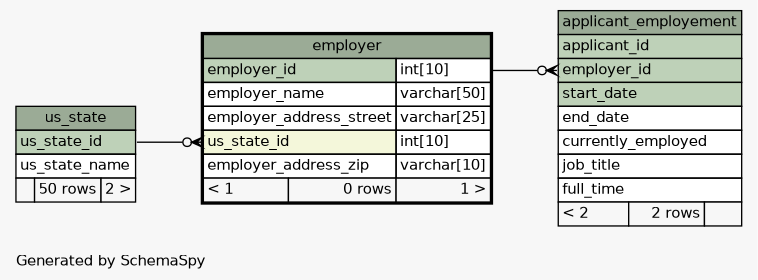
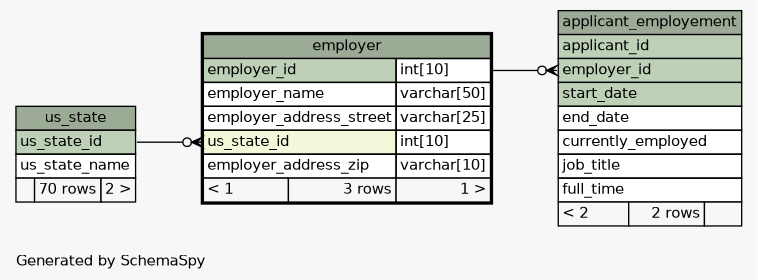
  digraph {
    bgcolor="#f7f7f7"
    fontname=Helvetica
    fontsize=11
    label="\nGenerated by SchemaSpy"
    labeljust=l
    nodesep=0.18
    rankdir=RL
    ranksep=0.46
    node [fontname=Helvetica fontsize=11 shape=plaintext]
    edge [arrowhead=none arrowsize=0.8 arrowtail=crowodot dir=back]
    n1 [label=<     <TABLE BORDER="0" CELLBORDER="1" CELLSPACING="0" BGCOLOR="#ffffff">       <TR><TD COLSPAN="3" BGCOLOR="#9bab96" ALIGN="CENTER">applicant_employement</TD></TR>       <TR><TD PORT="applicant_id" COLSPAN="3" BGCOLOR="#bed1b8" ALIGN="LEFT">applicant_id</TD></TR>       <TR><TD PORT="employer_id" COLSPAN="3" BGCOLOR="#bed1b8" ALIGN="LEFT">employer_id</TD></TR>       <TR><TD PORT="start_date" COLSPAN="3" BGCOLOR="#bed1b8" ALIGN="LEFT">start_date</TD></TR>       <TR><TD PORT="end_date" COLSPAN="3" ALIGN="LEFT">end_date</TD></TR>       <TR><TD PORT="currently_employed" COLSPAN="3" ALIGN="LEFT">currently_employed</TD></TR>       <TR><TD PORT="job_title" COLSPAN="3" ALIGN="LEFT">job_title</TD></TR>       <TR><TD PORT="full_time" COLSPAN="3" ALIGN="LEFT">full_time</TD></TR>       <TR><TD ALIGN="LEFT" BGCOLOR="#f7f7f7">&lt; 2</TD><TD ALIGN="RIGHT" BGCOLOR="#f7f7f7">2 rows</TD><TD ALIGN="RIGHT" BGCOLOR="#f7f7f7">  </TD></TR>     </TABLE>>]
-   n2 [label=<     <TABLE BORDER="2" CELLBORDER="1" CELLSPACING="0" BGCOLOR="#ffffff">       <TR><TD COLSPAN="3" BGCOLOR="#9bab96" ALIGN="CENTER">employer</TD></TR>       <TR><TD PORT="employer_id" COLSPAN="2" BGCOLOR="#bed1b8" ALIGN="LEFT">employer_id</TD><TD PORT="employer_id.type" ALIGN="LEFT">int[10]</TD></TR>       <TR><TD PORT="employer_name" COLSPAN="2" ALIGN="LEFT">employer_name</TD><TD PORT="employer_name.type" ALIGN="LEFT">varchar[50]</TD></TR>       <TR><TD PORT="employer_address_street" COLSPAN="2" ALIGN="LEFT">employer_address_street</TD><TD PORT="employer_address_street.type" ALIGN="LEFT">varchar[25]</TD></TR>       <TR><TD PORT="us_state_id" COLSPAN="2" BGCOLOR="#f4f7da" ALIGN="LEFT">us_state_id</TD><TD PORT="us_state_id.type" ALIGN="LEFT">int[10]</TD></TR>       <TR><TD PORT="employer_address_zip" COLSPAN="2" ALIGN="LEFT">employer_address_zip</TD><TD PORT="employer_address_zip.type" ALIGN="LEFT">varchar[10]</TD></TR>       <TR><TD ALIGN="LEFT" BGCOLOR="#f7f7f7">&lt; 1</TD><TD ALIGN="RIGHT" BGCOLOR="#f7f7f7">0 rows</TD><TD ALIGN="RIGHT" BGCOLOR="#f7f7f7">1 &gt;</TD></TR>     </TABLE>>]
-   n3 [label=<     <TABLE BORDER="0" CELLBORDER="1" CELLSPACING="0" BGCOLOR="#ffffff">       <TR><TD COLSPAN="3" BGCOLOR="#9bab96" ALIGN="CENTER">us_state</TD></TR>       <TR><TD PORT="us_state_id" COLSPAN="3" BGCOLOR="#bed1b8" ALIGN="LEFT">us_state_id</TD></TR>       <TR><TD PORT="us_state_name" COLSPAN="3" ALIGN="LEFT">us_state_name</TD></TR>       <TR><TD ALIGN="LEFT" BGCOLOR="#f7f7f7">  </TD><TD ALIGN="RIGHT" BGCOLOR="#f7f7f7">50 rows</TD><TD ALIGN="RIGHT" BGCOLOR="#f7f7f7">2 &gt;</TD></TR>     </TABLE>>]
+   n2 [label=<     <TABLE BORDER="2" CELLBORDER="1" CELLSPACING="0" BGCOLOR="#ffffff">       <TR><TD COLSPAN="3" BGCOLOR="#9bab96" ALIGN="CENTER">employer</TD></TR>       <TR><TD PORT="employer_id" COLSPAN="2" BGCOLOR="#bed1b8" ALIGN="LEFT">employer_id</TD><TD PORT="employer_id.type" ALIGN="LEFT">int[10]</TD></TR>       <TR><TD PORT="employer_name" COLSPAN="2" ALIGN="LEFT">employer_name</TD><TD PORT="employer_name.type" ALIGN="LEFT">varchar[50]</TD></TR>       <TR><TD PORT="employer_address_street" COLSPAN="2" ALIGN="LEFT">employer_address_street</TD><TD PORT="employer_address_street.type" ALIGN="LEFT">varchar[25]</TD></TR>       <TR><TD PORT="us_state_id" COLSPAN="2" BGCOLOR="#f4f7da" ALIGN="LEFT">us_state_id</TD><TD PORT="us_state_id.type" ALIGN="LEFT">int[10]</TD></TR>       <TR><TD PORT="employer_address_zip" COLSPAN="2" ALIGN="LEFT">employer_address_zip</TD><TD PORT="employer_address_zip.type" ALIGN="LEFT">varchar[10]</TD></TR>       <TR><TD ALIGN="LEFT" BGCOLOR="#f7f7f7">&lt; 1</TD><TD ALIGN="RIGHT" BGCOLOR="#f7f7f7">3 rows</TD><TD ALIGN="RIGHT" BGCOLOR="#f7f7f7">1 &gt;</TD></TR>     </TABLE>>]
+   n3 [label=<     <TABLE BORDER="0" CELLBORDER="1" CELLSPACING="0" BGCOLOR="#ffffff">       <TR><TD COLSPAN="3" BGCOLOR="#9bab96" ALIGN="CENTER">us_state</TD></TR>       <TR><TD PORT="us_state_id" COLSPAN="3" BGCOLOR="#bed1b8" ALIGN="LEFT">us_state_id</TD></TR>       <TR><TD PORT="us_state_name" COLSPAN="3" ALIGN="LEFT">us_state_name</TD></TR>       <TR><TD ALIGN="LEFT" BGCOLOR="#f7f7f7">  </TD><TD ALIGN="RIGHT" BGCOLOR="#f7f7f7">70 rows</TD><TD ALIGN="RIGHT" BGCOLOR="#f7f7f7">2 &gt;</TD></TR>     </TABLE>>]
    n1 -> n2 [headport="employer_id.type:e" tailport="employer_id:w"]
    n2 -> n3 [headport="us_state_id:e" tailport="us_state_id:w"]
  }
